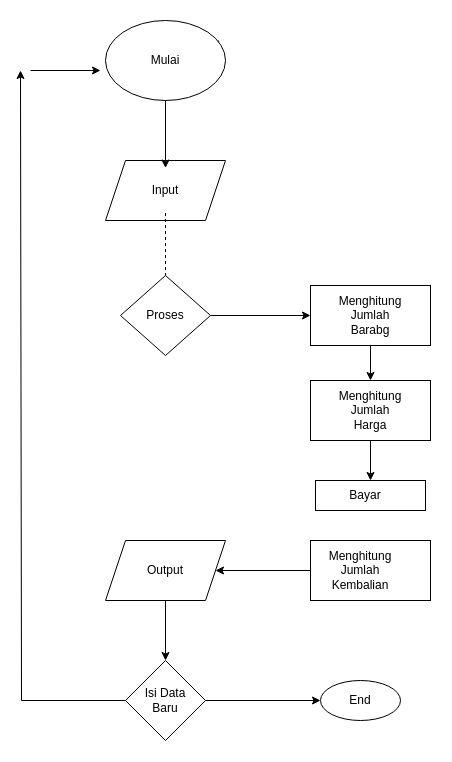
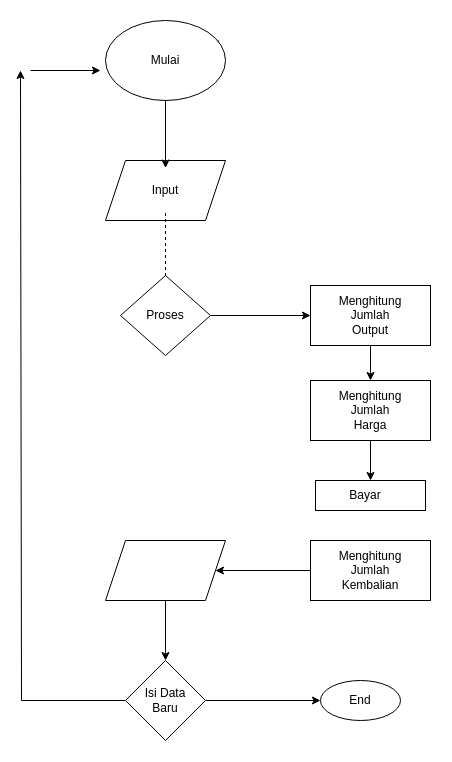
  <mxCell id="0" />
  <mxCell id="1" parent="0" />
  <mxCell id="2" value="" style="shape=parallelogram;perimeter=parallelogramPerimeter;whiteSpace=wrap;html=1;fixedSize=1;" vertex="1" parent="1"><mxGeometry x="105" y="160" width="120" height="60" as="geometry" /></mxCell>
  <mxCell id="3" value="" style="edgeStyle=orthogonalEdgeStyle;rounded=0;orthogonalLoop=1;jettySize=auto;html=1;dashed=1;" edge="1" parent="1" source="4" target="7"><mxGeometry relative="1" as="geometry" /></mxCell>
  <mxCell id="4" value="Input" style="text;strokeColor=none;align=center;fillColor=none;html=1;verticalAlign=middle;whiteSpace=wrap;rounded=0;" vertex="1" parent="1"><mxGeometry x="135" y="167.5" width="60" height="45" as="geometry" /></mxCell>
  <mxCell id="5" value="" style="edgeStyle=orthogonalEdgeStyle;rounded=0;orthogonalLoop=1;jettySize=auto;html=1;" edge="1" parent="1" source="6" target="9"><mxGeometry relative="1" as="geometry" /></mxCell>
  <mxCell id="6" value="" style="rhombus;whiteSpace=wrap;html=1;direction=south;" vertex="1" parent="1"><mxGeometry x="120" y="275" width="90" height="80" as="geometry" /></mxCell>
  <mxCell id="7" value="Proses" style="text;html=1;strokeColor=none;fillColor=none;align=center;verticalAlign=middle;whiteSpace=wrap;rounded=0;" vertex="1" parent="1"><mxGeometry x="135" y="300" width="60" height="30" as="geometry" /></mxCell>
  <mxCell id="8" value="" style="edgeStyle=orthogonalEdgeStyle;rounded=0;orthogonalLoop=1;jettySize=auto;html=1;" edge="1" parent="1" source="9" target="11"><mxGeometry relative="1" as="geometry" /></mxCell>
  <mxCell id="9" value="" style="rounded=0;whiteSpace=wrap;html=1;" vertex="1" parent="1"><mxGeometry x="310" y="285" width="120" height="60" as="geometry" /></mxCell>
  <mxCell id="10" value="" style="edgeStyle=orthogonalEdgeStyle;rounded=0;orthogonalLoop=1;jettySize=auto;html=1;" edge="1" parent="1" source="11" target="12"><mxGeometry relative="1" as="geometry" /></mxCell>
  <mxCell id="11" value="" style="rounded=0;whiteSpace=wrap;html=1;" vertex="1" parent="1"><mxGeometry x="310" y="380" width="120" height="60" as="geometry" /></mxCell>
  <mxCell id="12" value="" style="rounded=0;whiteSpace=wrap;html=1;" vertex="1" parent="1"><mxGeometry x="315" y="480" width="110" height="30" as="geometry" /></mxCell>
- <mxCell id="13" value="Menghitung Jumlah Barabg" style="text;html=1;strokeColor=none;fillColor=none;align=center;verticalAlign=middle;whiteSpace=wrap;rounded=0;" vertex="1" parent="1"><mxGeometry x="340" y="300" width="60" height="30" as="geometry" /></mxCell>
+ <mxCell id="13" value="Menghitung Jumlah Output" style="text;html=1;strokeColor=none;fillColor=none;align=center;verticalAlign=middle;whiteSpace=wrap;rounded=0;" vertex="1" parent="1"><mxGeometry x="340" y="300" width="60" height="30" as="geometry" /></mxCell>
  <mxCell id="14" value="Menghitung Jumlah Harga" style="text;html=1;strokeColor=none;fillColor=none;align=center;verticalAlign=middle;whiteSpace=wrap;rounded=0;" vertex="1" parent="1"><mxGeometry x="340" y="395" width="60" height="30" as="geometry" /></mxCell>
  <mxCell id="15" value="Bayar" style="text;html=1;strokeColor=none;fillColor=none;align=center;verticalAlign=middle;whiteSpace=wrap;rounded=0;" vertex="1" parent="1"><mxGeometry x="335" y="480" width="60" height="30" as="geometry" /></mxCell>
  <mxCell id="16" style="edgeStyle=orthogonalEdgeStyle;rounded=0;orthogonalLoop=1;jettySize=auto;html=1;" edge="1" parent="1"><mxGeometry relative="1" as="geometry"><mxPoint x="218.095" y="40" as="sourcePoint" /><mxPoint x="218.095" y="60" as="targetPoint" /></mxGeometry></mxCell>
  <mxCell id="17" value="" style="edgeStyle=orthogonalEdgeStyle;rounded=0;orthogonalLoop=1;jettySize=auto;html=1;" edge="1" parent="1" source="18" target="4"><mxGeometry relative="1" as="geometry" /></mxCell>
  <mxCell id="18" value="" style="ellipse;whiteSpace=wrap;html=1;" vertex="1" parent="1"><mxGeometry x="105" y="20" width="120" height="80" as="geometry" /></mxCell>
  <mxCell id="19" value="Mulai" style="text;html=1;strokeColor=none;fillColor=none;align=center;verticalAlign=middle;whiteSpace=wrap;rounded=0;" vertex="1" parent="1"><mxGeometry x="135" y="45" width="60" height="30" as="geometry" /></mxCell>
  <mxCell id="20" value="" style="edgeStyle=orthogonalEdgeStyle;rounded=0;orthogonalLoop=1;jettySize=auto;html=1;entryX=1;entryY=0.5;entryDx=0;entryDy=0;" edge="1" parent="1" source="21" target="24"><mxGeometry relative="1" as="geometry"><Array as="points" /></mxGeometry></mxCell>
  <mxCell id="21" value="" style="rounded=0;whiteSpace=wrap;html=1;" vertex="1" parent="1"><mxGeometry x="310" y="540" width="120" height="60" as="geometry" /></mxCell>
- <mxCell id="22" value="Menghitung Jumlah Kembalian" style="text;html=1;strokeColor=none;fillColor=none;align=center;verticalAlign=middle;whiteSpace=wrap;rounded=0;" vertex="1" parent="1"><mxGeometry x="330" y="555" width="60" height="30" as="geometry" /></mxCell>
+ <mxCell id="22" value="Menghitung Jumlah Kembalian" style="text;html=1;strokeColor=none;fillColor=none;align=center;verticalAlign=middle;whiteSpace=wrap;rounded=0;" vertex="1" parent="1"><mxGeometry x="340" y="555" width="60" height="30" as="geometry" /></mxCell>
  <mxCell id="23" value="" style="edgeStyle=orthogonalEdgeStyle;rounded=0;orthogonalLoop=1;jettySize=auto;html=1;entryX=0.5;entryY=0;entryDx=0;entryDy=0;" edge="1" parent="1" source="24" target="28"><mxGeometry relative="1" as="geometry"><Array as="points" /></mxGeometry></mxCell>
  <mxCell id="24" value="" style="shape=parallelogram;perimeter=parallelogramPerimeter;whiteSpace=wrap;html=1;fixedSize=1;" vertex="1" parent="1"><mxGeometry x="105" y="540" width="120" height="60" as="geometry" /></mxCell>
- <mxCell id="25" value="Output" style="text;html=1;strokeColor=none;fillColor=none;align=center;verticalAlign=middle;whiteSpace=wrap;rounded=0;" vertex="1" parent="1"><mxGeometry x="135" y="555" width="60" height="30" as="geometry" /></mxCell>
  <mxCell id="26" value="" style="edgeStyle=orthogonalEdgeStyle;rounded=0;orthogonalLoop=1;jettySize=auto;html=1;" edge="1" parent="1" source="28" target="29"><mxGeometry relative="1" as="geometry" /></mxCell>
  <mxCell id="27" style="edgeStyle=orthogonalEdgeStyle;rounded=0;orthogonalLoop=1;jettySize=auto;html=1;" edge="1" parent="1" source="28"><mxGeometry relative="1" as="geometry"><mxPoint x="20" y="70" as="targetPoint" /><Array as="points"><mxPoint x="21" y="700" /></Array></mxGeometry></mxCell>
  <mxCell id="28" value="" style="rhombus;whiteSpace=wrap;html=1;" vertex="1" parent="1"><mxGeometry x="125" y="660" width="80" height="80" as="geometry" /></mxCell>
  <mxCell id="29" value="" style="ellipse;whiteSpace=wrap;html=1;" vertex="1" parent="1"><mxGeometry x="320" y="680" width="80" height="40" as="geometry" /></mxCell>
  <mxCell id="30" value="" style="endArrow=classic;html=1;rounded=0;" edge="1" parent="1"><mxGeometry width="50" height="50" relative="1" as="geometry"><mxPoint x="30" y="70" as="sourcePoint" /><mxPoint x="100" y="70" as="targetPoint" /></mxGeometry></mxCell>
  <mxCell id="31" value="Isi Data Baru" style="text;html=1;strokeColor=none;fillColor=none;align=center;verticalAlign=middle;whiteSpace=wrap;rounded=0;" vertex="1" parent="1"><mxGeometry x="135" y="685" width="60" height="30" as="geometry" /></mxCell>
  <mxCell id="32" value="End" style="text;html=1;strokeColor=none;fillColor=none;align=center;verticalAlign=middle;whiteSpace=wrap;rounded=0;" vertex="1" parent="1"><mxGeometry x="330" y="685" width="60" height="30" as="geometry" /></mxCell>
